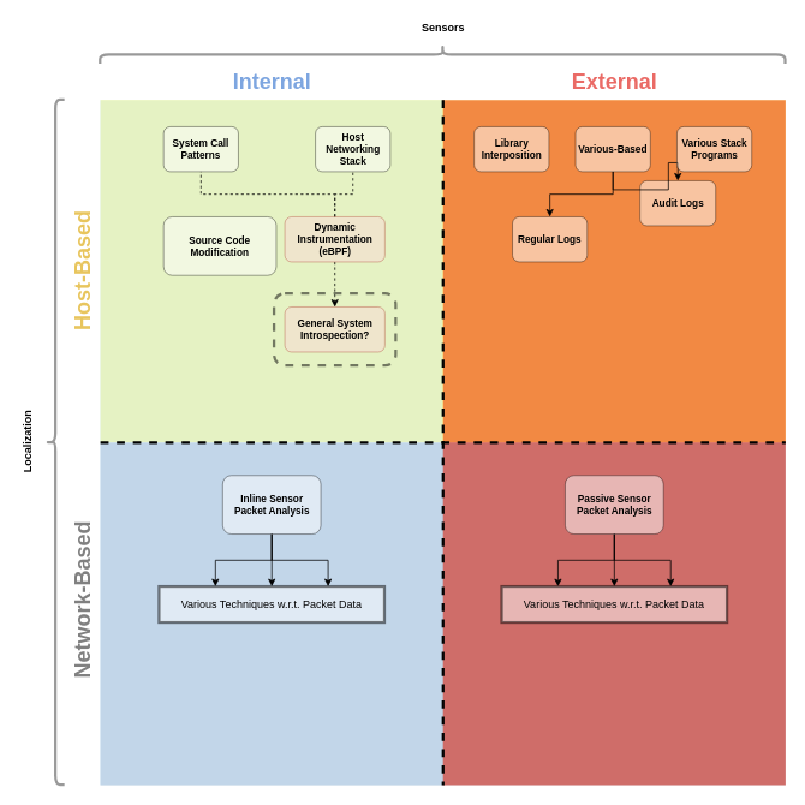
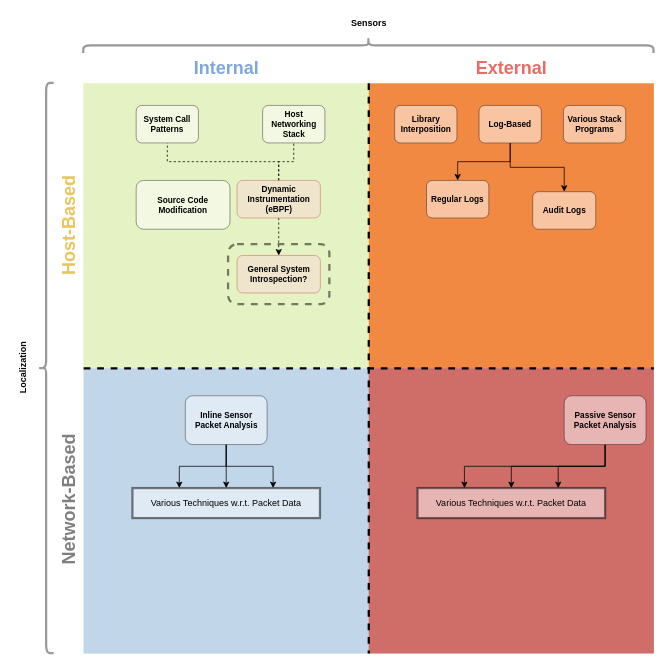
  <mxCell id="0" />
  <mxCell id="1" parent="0" />
  <mxCell id="2" value="Internal" style="text;strokeColor=none;fillColor=none;html=1;fontSize=24;fontStyle=1;verticalAlign=middle;align=center;fontColor=#7EA6E0;" vertex="1" parent="1"><mxGeometry x="251" y="70" width="100" height="40" as="geometry" /></mxCell>
  <mxCell id="3" value="External" style="text;strokeColor=none;fillColor=none;html=1;fontSize=24;fontStyle=1;verticalAlign=middle;align=center;fontColor=#EA6B66;" vertex="1" parent="1"><mxGeometry x="631" y="70" width="100" height="40" as="geometry" /></mxCell>
  <mxCell id="4" value="Host-Based" style="text;strokeColor=none;fillColor=none;html=1;fontSize=24;fontStyle=1;verticalAlign=middle;align=center;fontColor=#E8C55D;horizontal=0;direction=south;" vertex="1" parent="1"><mxGeometry x="71" y="250.5" width="40" height="100" as="geometry" /></mxCell>
  <mxCell id="5" value="Network-Based" style="text;strokeColor=none;fillColor=none;html=1;fontSize=24;fontStyle=1;verticalAlign=middle;align=center;fontColor=#808080;horizontal=0;direction=south;" vertex="1" parent="1"><mxGeometry x="71" y="615.5" width="40" height="100" as="geometry" /></mxCell>
  <mxCell id="6" value="" style="rounded=0;whiteSpace=wrap;html=1;align=left;strokeColor=none;fillColor=#ffff88;" vertex="1" parent="1"><mxGeometry x="111" y="110.5" width="760" height="380" as="geometry" /></mxCell>
  <mxCell id="7" value="" style="rounded=0;whiteSpace=wrap;html=1;align=left;strokeColor=none;fillColor=#bac8d3;" vertex="1" parent="1"><mxGeometry x="111" y="490.5" width="760" height="380" as="geometry" /></mxCell>
  <mxCell id="8" value="" style="rounded=0;whiteSpace=wrap;html=1;opacity=50;align=left;fillColor=#cce5ff;strokeColor=none;" vertex="1" parent="1"><mxGeometry x="110.5" y="110.5" width="380" height="760" as="geometry" /></mxCell>
  <mxCell id="9" value="" style="rounded=0;whiteSpace=wrap;html=1;opacity=50;align=left;fillColor=#e51400;strokeColor=none;fontColor=#ffffff;" vertex="1" parent="1"><mxGeometry x="491" y="110.5" width="380" height="760" as="geometry" /></mxCell>
  <mxCell id="10" value="" style="endArrow=none;dashed=1;html=1;entryX=0.5;entryY=1;entryDx=0;entryDy=0;strokeWidth=3;" edge="1" parent="1"><mxGeometry width="50" height="50" relative="1" as="geometry"><mxPoint x="491" y="110.5" as="sourcePoint" /><mxPoint x="491" y="870.5" as="targetPoint" /></mxGeometry></mxCell>
  <mxCell id="11" value="" style="endArrow=none;dashed=1;html=1;strokeWidth=3;" edge="1" parent="1"><mxGeometry width="50" height="50" relative="1" as="geometry"><mxPoint x="111" y="490.5" as="sourcePoint" /><mxPoint x="871" y="490.5" as="targetPoint" /></mxGeometry></mxCell>
  <mxCell id="12" value="" style="shape=curlyBracket;whiteSpace=wrap;html=1;rounded=1;strokeWidth=3;fontColor=#E8C55D;opacity=40;align=left;" vertex="1" parent="1"><mxGeometry x="51" y="110" width="20" height="760" as="geometry" /></mxCell>
  <mxCell id="13" value="&lt;b&gt;Localization&lt;/b&gt;" style="text;html=1;resizable=0;points=[];autosize=1;align=center;verticalAlign=top;spacingTop=-4;fontColor=#000000;horizontal=0;direction=south;" vertex="1" parent="1"><mxGeometry x="20.5" y="440.5" width="20" height="100" as="geometry" /></mxCell>
  <mxCell id="14" value="" style="shape=curlyBracket;whiteSpace=wrap;html=1;rounded=1;strokeWidth=3;fontColor=#E8C55D;opacity=40;align=left;direction=south;" vertex="1" parent="1"><mxGeometry x="110.5" y="50" width="760" height="20" as="geometry" /></mxCell>
  <mxCell id="15" value="&lt;b&gt;Sensors&lt;/b&gt;" style="text;html=1;resizable=0;points=[];autosize=1;align=center;verticalAlign=top;spacingTop=-4;fontColor=#000000;horizontal=1;direction=east;" vertex="1" parent="1"><mxGeometry x="455.5" y="20" width="70" height="20" as="geometry" /></mxCell>
- <mxCell id="16" value="Audit Logs" style="rounded=1;whiteSpace=wrap;html=1;align=center;fontStyle=1;fillColor=#ffffff;opacity=50;fontSize=11;" vertex="1" parent="1"><mxGeometry x="709.5" y="200" width="84" height="50" as="geometry" /></mxCell>
+ <mxCell id="16" value="Audit Logs" style="rounded=1;whiteSpace=wrap;html=1;align=center;fontStyle=1;fillColor=#ffffff;opacity=50;fontSize=11;" vertex="1" parent="1"><mxGeometry x="709.5" y="255" width="84" height="50" as="geometry" /></mxCell>
  <mxCell id="17" value="Regular Logs" style="rounded=1;whiteSpace=wrap;html=1;align=center;fontStyle=1;fillColor=#ffffff;opacity=50;fontSize=11;" vertex="1" parent="1"><mxGeometry x="568" y="240" width="83" height="50" as="geometry" /></mxCell>
  <mxCell id="18" style="edgeStyle=orthogonalEdgeStyle;rounded=0;orthogonalLoop=1;jettySize=auto;html=1;exitX=0.5;exitY=1;exitDx=0;exitDy=0;entryX=0.25;entryY=0;entryDx=0;entryDy=0;strokeWidth=1;fontColor=#000000;" edge="1" parent="1" source="21" target="31"><mxGeometry relative="1" as="geometry" /></mxCell>
  <mxCell id="19" style="edgeStyle=orthogonalEdgeStyle;rounded=0;orthogonalLoop=1;jettySize=auto;html=1;exitX=0.5;exitY=1;exitDx=0;exitDy=0;entryX=0.5;entryY=0;entryDx=0;entryDy=0;strokeWidth=1;fontColor=#000000;" edge="1" parent="1" source="21" target="31"><mxGeometry relative="1" as="geometry" /></mxCell>
  <mxCell id="20" style="edgeStyle=orthogonalEdgeStyle;rounded=0;orthogonalLoop=1;jettySize=auto;html=1;exitX=0.5;exitY=1;exitDx=0;exitDy=0;entryX=0.75;entryY=0;entryDx=0;entryDy=0;strokeWidth=1;fontColor=#000000;" edge="1" parent="1" source="21" target="31"><mxGeometry relative="1" as="geometry" /></mxCell>
  <mxCell id="21" value="Inline Sensor&lt;br style=&quot;font-size: 11px;&quot;&gt;Packet Analysis" style="rounded=1;whiteSpace=wrap;html=1;align=center;fontStyle=1;fillColor=#ffffff;opacity=50;fontSize=11;" vertex="1" parent="1"><mxGeometry x="246.5" y="527" width="109" height="65" as="geometry" /></mxCell>
  <mxCell id="22" style="edgeStyle=orthogonalEdgeStyle;rounded=0;orthogonalLoop=1;jettySize=auto;html=1;exitX=0.5;exitY=1;exitDx=0;exitDy=0;entryX=0.5;entryY=0;entryDx=0;entryDy=0;strokeWidth=1;fontColor=#000000;" edge="1" parent="1" source="24" target="16"><mxGeometry relative="1" as="geometry" /></mxCell>
  <mxCell id="23" style="edgeStyle=orthogonalEdgeStyle;rounded=0;orthogonalLoop=1;jettySize=auto;html=1;exitX=0.5;exitY=1;exitDx=0;exitDy=0;entryX=0.5;entryY=0;entryDx=0;entryDy=0;strokeWidth=1;fontColor=#000000;" edge="1" parent="1" source="24" target="17"><mxGeometry relative="1" as="geometry" /></mxCell>
- <mxCell id="24" value="Various-Based" style="rounded=1;whiteSpace=wrap;html=1;align=center;fontStyle=1;fillColor=#ffffff;opacity=50;fontSize=11;" vertex="1" parent="1"><mxGeometry x="638" y="140" width="83" height="50" as="geometry" /></mxCell>
+ <mxCell id="24" value="Log-Based" style="rounded=1;whiteSpace=wrap;html=1;align=center;fontStyle=1;fillColor=#ffffff;opacity=50;fontSize=11;" vertex="1" parent="1"><mxGeometry x="638" y="140" width="83" height="50" as="geometry" /></mxCell>
  <mxCell id="25" value="System Call&lt;br style=&quot;font-size: 11px;&quot;&gt;Patterns" style="rounded=1;whiteSpace=wrap;html=1;align=center;fontStyle=1;fillColor=#ffffff;opacity=50;fontSize=11;" vertex="1" parent="1"><mxGeometry x="181" y="140" width="83" height="50" as="geometry" /></mxCell>
  <mxCell id="26" value="Host Networking Stack" style="rounded=1;whiteSpace=wrap;html=1;align=center;fontStyle=1;fillColor=#ffffff;opacity=50;fontSize=11;" vertex="1" parent="1"><mxGeometry x="349.5" y="140" width="83" height="50" as="geometry" /></mxCell>
  <mxCell id="27" style="edgeStyle=orthogonalEdgeStyle;rounded=0;orthogonalLoop=1;jettySize=auto;html=1;exitX=0.5;exitY=1;exitDx=0;exitDy=0;entryX=0.25;entryY=0;entryDx=0;entryDy=0;strokeWidth=1;fontColor=#000000;" edge="1" parent="1" source="30" target="32"><mxGeometry relative="1" as="geometry" /></mxCell>
  <mxCell id="28" style="edgeStyle=orthogonalEdgeStyle;rounded=0;orthogonalLoop=1;jettySize=auto;html=1;exitX=0.5;exitY=1;exitDx=0;exitDy=0;entryX=0.5;entryY=0;entryDx=0;entryDy=0;strokeWidth=1;fontColor=#000000;" edge="1" parent="1" source="30" target="32"><mxGeometry relative="1" as="geometry" /></mxCell>
  <mxCell id="29" style="edgeStyle=orthogonalEdgeStyle;rounded=0;orthogonalLoop=1;jettySize=auto;html=1;exitX=0.5;exitY=1;exitDx=0;exitDy=0;entryX=0.75;entryY=0;entryDx=0;entryDy=0;strokeWidth=1;fontColor=#000000;" edge="1" parent="1" source="30" target="32"><mxGeometry relative="1" as="geometry" /></mxCell>
- <mxCell id="30" value="Passive Sensor&lt;br style=&quot;font-size: 11px;&quot;&gt;Packet Analysis" style="rounded=1;whiteSpace=wrap;html=1;align=center;fontStyle=1;fillColor=#ffffff;opacity=50;fontSize=11;" vertex="1" parent="1"><mxGeometry x="626.5" y="527" width="109" height="65" as="geometry" /></mxCell>
+ <mxCell id="30" value="Passive Sensor&lt;br style=&quot;font-size: 11px;&quot;&gt;Packet Analysis" style="rounded=1;whiteSpace=wrap;html=1;align=center;fontStyle=1;fillColor=#ffffff;opacity=50;fontSize=11;" vertex="1" parent="1"><mxGeometry x="751.5" y="527" width="109" height="65" as="geometry" /></mxCell>
  <mxCell id="31" value="Various Techniques w.r.t. Packet Data" style="rounded=0;whiteSpace=wrap;html=1;strokeWidth=3;fillColor=#ffffff;fontColor=#000000;opacity=50;align=center;" vertex="1" parent="1"><mxGeometry x="176" y="650" width="250" height="40" as="geometry" /></mxCell>
  <mxCell id="32" value="Various Techniques w.r.t. Packet Data" style="rounded=0;whiteSpace=wrap;html=1;strokeWidth=3;fillColor=#ffffff;fontColor=#000000;opacity=50;align=center;" vertex="1" parent="1"><mxGeometry x="556" y="650" width="250" height="40" as="geometry" /></mxCell>
  <mxCell id="33" value="Library Interposition" style="rounded=1;whiteSpace=wrap;html=1;align=center;fontStyle=1;fillColor=#ffffff;opacity=50;fontSize=11;" vertex="1" parent="1"><mxGeometry x="525.5" y="140" width="83" height="50" as="geometry" /></mxCell>
  <mxCell id="34" value="Various Stack Programs" style="rounded=1;whiteSpace=wrap;html=1;align=center;fontStyle=1;fillColor=#ffffff;opacity=50;fontSize=11;" vertex="1" parent="1"><mxGeometry x="750.5" y="140" width="83" height="50" as="geometry" /></mxCell>
  <mxCell id="35" value="Source Code Modification" style="rounded=1;whiteSpace=wrap;html=1;align=center;fontStyle=1;fillColor=#ffffff;opacity=50;fontSize=11;" vertex="1" parent="1"><mxGeometry x="181" y="240" width="125" height="65" as="geometry" /></mxCell>
  <mxCell id="36" style="edgeStyle=orthogonalEdgeStyle;rounded=0;orthogonalLoop=1;jettySize=auto;html=1;exitX=0.5;exitY=0;exitDx=0;exitDy=0;entryX=0.5;entryY=1;entryDx=0;entryDy=0;strokeWidth=1;fontSize=11;fontColor=#000000;endArrow=none;endFill=0;dashed=1;" edge="1" parent="1" source="39" target="25"><mxGeometry relative="1" as="geometry" /></mxCell>
  <mxCell id="37" style="edgeStyle=orthogonalEdgeStyle;rounded=0;orthogonalLoop=1;jettySize=auto;html=1;exitX=0.5;exitY=0;exitDx=0;exitDy=0;entryX=0.5;entryY=1;entryDx=0;entryDy=0;strokeWidth=1;fontSize=11;fontColor=#000000;endArrow=none;endFill=0;dashed=1;" edge="1" parent="1" source="39" target="26"><mxGeometry relative="1" as="geometry" /></mxCell>
  <mxCell id="38" style="edgeStyle=orthogonalEdgeStyle;rounded=0;orthogonalLoop=1;jettySize=auto;html=1;exitX=0.5;exitY=1;exitDx=0;exitDy=0;entryX=0.5;entryY=0;entryDx=0;entryDy=0;endArrow=classic;endFill=1;strokeWidth=1;fontSize=11;fontColor=#000000;dashed=1;" edge="1" parent="1" source="39" target="40"><mxGeometry relative="1" as="geometry" /></mxCell>
  <mxCell id="39" value="Dynamic Instrumentation&lt;br&gt;(eBPF)" style="rounded=1;whiteSpace=wrap;html=1;align=center;fontStyle=1;fillColor=#fad9d5;opacity=50;fontSize=11;strokeColor=#ae4132;" vertex="1" parent="1"><mxGeometry x="315.5" y="240" width="111" height="50" as="geometry" /></mxCell>
  <mxCell id="40" value="General System Introspection?" style="rounded=1;whiteSpace=wrap;html=1;align=center;fontStyle=1;fillColor=#fad9d5;opacity=50;fontSize=11;strokeColor=#ae4132;" vertex="1" parent="1"><mxGeometry x="315.5" y="340" width="111" height="50" as="geometry" /></mxCell>
  <mxCell id="41" value="" style="rounded=1;whiteSpace=wrap;html=1;strokeWidth=3;fillColor=none;fontSize=11;fontColor=#000000;opacity=50;align=center;dashed=1;" vertex="1" parent="1"><mxGeometry x="303.5" y="325" width="135" height="80" as="geometry" /></mxCell>
